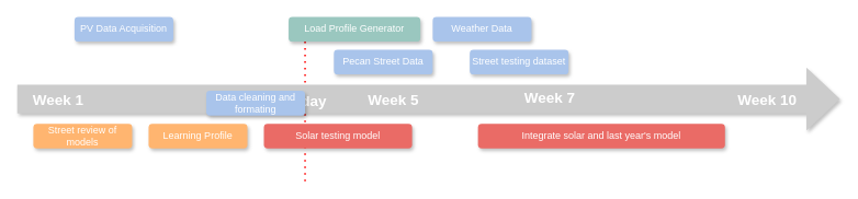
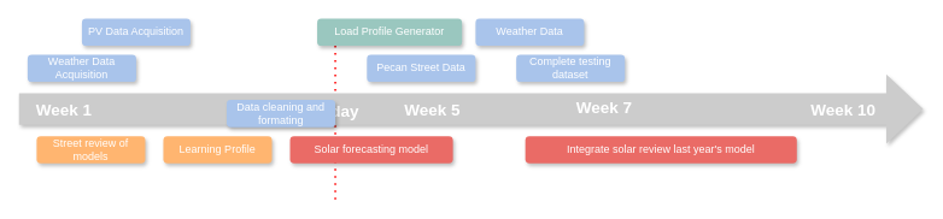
  <mxCell id="0" />
  <mxCell id="1" parent="0" />
  <mxCell id="2" value="" style="endArrow=none;dashed=1;html=1;dashPattern=1 3;strokeWidth=2;rounded=0;fontSize=18;strokeColor=#FF0000;" parent="1" edge="1"><mxGeometry width="50" height="50" relative="1" as="geometry"><mxPoint x="370" y="220" as="sourcePoint" /><mxPoint x="370" y="20" as="targetPoint" /></mxGeometry></mxCell>
  <mxCell id="3" value="" style="shape=flexArrow;endArrow=classic;html=1;rounded=0;endWidth=41;endSize=13.22;width=35;startArrow=none;fillColor=#CCCCCC;strokeColor=none;shadow=1;" parent="1" edge="1"><mxGeometry width="50" height="50" relative="1" as="geometry"><mxPoint x="20" y="120" as="sourcePoint" /><mxPoint x="1020" y="120" as="targetPoint" /></mxGeometry></mxCell>
  <mxCell id="4" value="&lt;b&gt;Week 5&lt;/b&gt;" style="edgeLabel;html=1;align=center;verticalAlign=middle;resizable=0;points=[];fontSize=18;labelBackgroundColor=none;fontColor=#FFFFFF;" parent="3" vertex="1" connectable="0"><mxGeometry x="-0.088" y="6" relative="1" as="geometry"><mxPoint y="6" as="offset" /></mxGeometry></mxCell>
  <mxCell id="5" value="&lt;b&gt;Week 7&lt;/b&gt;" style="edgeLabel;html=1;align=center;verticalAlign=middle;resizable=0;points=[];fontSize=18;labelBackgroundColor=none;fontColor=#FFFFFF;" parent="3" vertex="1" connectable="0"><mxGeometry x="0.291" y="2" relative="1" as="geometry"><mxPoint as="offset" /></mxGeometry></mxCell>
  <mxCell id="6" value="&lt;b&gt;Week 10&lt;/b&gt;" style="edgeLabel;html=1;align=center;verticalAlign=middle;resizable=0;points=[];fontSize=18;labelBackgroundColor=none;fontColor=#FFFFFF;" parent="3" vertex="1" connectable="0"><mxGeometry x="0.629" y="4" relative="1" as="geometry"><mxPoint x="95" y="4" as="offset" /></mxGeometry></mxCell>
  <mxCell id="7" value="Today" style="edgeLabel;align=center;verticalAlign=middle;resizable=0;points=[];fontSize=18;labelBackgroundColor=none;fontColor=#FFFFFF;fontStyle=1" parent="3" vertex="1" connectable="0"><mxGeometry x="-0.582" y="2" relative="1" as="geometry"><mxPoint x="141" y="2" as="offset" /></mxGeometry></mxCell>
  <mxCell id="8" value="&lt;font style=&quot;font-size: 18px;&quot;&gt;&lt;b&gt;Week 1&lt;/b&gt;&lt;/font&gt;" style="edgeLabel;html=1;align=center;verticalAlign=middle;resizable=0;points=[];labelBackgroundColor=none;fontColor=#FFFFFF;" parent="3" vertex="1" connectable="0"><mxGeometry x="-0.927" y="-1" relative="1" as="geometry"><mxPoint x="13" as="offset" /></mxGeometry></mxCell>
  <mxCell id="9" value="&lt;font color=&quot;#ffffff&quot;&gt;PV Data Acquisition&lt;/font&gt;" style="rounded=1;whiteSpace=wrap;html=1;fillColor=#A9C4EB;strokeColor=none;shadow=1;" parent="1" vertex="1"><mxGeometry x="90" y="20" width="120" height="30" as="geometry" /></mxCell>
+ <mxCell id="10" value="&lt;font color=&quot;#ffffff&quot;&gt;Weather Data Acquisition&lt;/font&gt;" style="rounded=1;whiteSpace=wrap;html=1;fillColor=#A9C4EB;strokeColor=none;shadow=1;" parent="1" vertex="1"><mxGeometry x="30" y="60" width="120" height="30" as="geometry" /></mxCell>
  <mxCell id="11" value="Data cleaning and formating" style="rounded=1;whiteSpace=wrap;html=1;shadow=1;fillColor=#A9C4EB;strokeColor=none;fontColor=#FFFFFF;" parent="1" vertex="1"><mxGeometry x="250" y="110" width="120" height="30" as="geometry" /></mxCell>
  <mxCell id="12" value="Street review of models" style="rounded=1;whiteSpace=wrap;html=1;fillColor=#FFB570;shadow=1;strokeColor=none;fontColor=#FFFFFF;" parent="1" vertex="1"><mxGeometry x="40" y="150" width="120" height="30" as="geometry" /></mxCell>
  <mxCell id="13" value="Learning Profile" style="rounded=1;whiteSpace=wrap;html=1;fillColor=#FFB570;shadow=1;strokeColor=none;fontColor=#FFFFFF;" parent="1" vertex="1"><mxGeometry x="180" y="150" width="120" height="30" as="geometry" /></mxCell>
  <mxCell id="14" value="Pecan Street Data" style="rounded=1;whiteSpace=wrap;html=1;fillColor=#A9C4EB;strokeColor=none;shadow=1;fontColor=#FFFFFF;" parent="1" vertex="1"><mxGeometry x="405" y="60" width="120" height="30" as="geometry" /></mxCell>
  <mxCell id="15" value="Load Profile Generator" style="rounded=1;whiteSpace=wrap;html=1;fillColor=#9AC7BF;shadow=1;strokeColor=none;fontColor=#FFFFFF;" parent="1" vertex="1"><mxGeometry x="350" y="20" width="160" height="30" as="geometry" /></mxCell>
  <mxCell id="16" value="Weather Data" style="rounded=1;whiteSpace=wrap;html=1;fillColor=#A9C4EB;strokeColor=none;shadow=1;fontColor=#FFFFFF;" parent="1" vertex="1"><mxGeometry x="525" y="20" width="120" height="30" as="geometry" /></mxCell>
- <mxCell id="17" value="Solar testing model" style="rounded=1;whiteSpace=wrap;html=1;shadow=1;strokeColor=none;fillColor=#EA6B66;fontColor=#FFFFFF;" parent="1" vertex="1"><mxGeometry x="320" y="150" width="180" height="30" as="geometry" /></mxCell>
- <mxCell id="18" value="Integrate solar and last year's model" style="rounded=1;whiteSpace=wrap;html=1;shadow=1;strokeColor=none;fillColor=#EA6B66;fontColor=#FFFFFF;" parent="1" vertex="1"><mxGeometry x="580" y="150" width="300" height="30" as="geometry" /></mxCell>
- <mxCell id="19" value="Street testing dataset" style="rounded=1;whiteSpace=wrap;html=1;fillColor=#A9C4EB;strokeColor=none;shadow=1;fontColor=#FFFFFF;" parent="1" vertex="1"><mxGeometry x="570" y="60" width="120" height="30" as="geometry" /></mxCell>
+ <mxCell id="17" value="Solar forecasting model" style="rounded=1;whiteSpace=wrap;html=1;shadow=1;strokeColor=none;fillColor=#EA6B66;fontColor=#FFFFFF;" parent="1" vertex="1"><mxGeometry x="320" y="150" width="180" height="30" as="geometry" /></mxCell>
+ <mxCell id="18" value="Integrate solar review last year's model" style="rounded=1;whiteSpace=wrap;html=1;shadow=1;strokeColor=none;fillColor=#EA6B66;fontColor=#FFFFFF;" parent="1" vertex="1"><mxGeometry x="580" y="150" width="300" height="30" as="geometry" /></mxCell>
+ <mxCell id="19" value="Complete testing dataset" style="rounded=1;whiteSpace=wrap;html=1;fillColor=#A9C4EB;strokeColor=none;shadow=1;fontColor=#FFFFFF;" parent="1" vertex="1"><mxGeometry x="570" y="60" width="120" height="30" as="geometry" /></mxCell>
  <mxCell id="20" value="" style="shape=flexArrow;endArrow=none;html=1;rounded=0;endWidth=41;endSize=13.22;width=35;" parent="1" edge="1"><mxGeometry width="50" height="50" relative="1" as="geometry"><mxPoint x="20" y="120" as="sourcePoint" /><mxPoint x="20" y="120" as="targetPoint" /></mxGeometry></mxCell>
